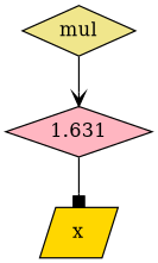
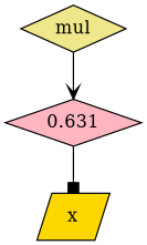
  digraph {
    node [shape=diamond style=filled]
    n1 [fillcolor=khaki label=mul]
-   n2 [fillcolor=lightpink label=1.631]
+   n2 [fillcolor=lightpink label=0.631]
    n3 [fillcolor=gold label=x shape=parallelogram]
    n1 -> n2 [arrowhead=vee]
    n2 -> n3 [arrowhead=box]
  }
